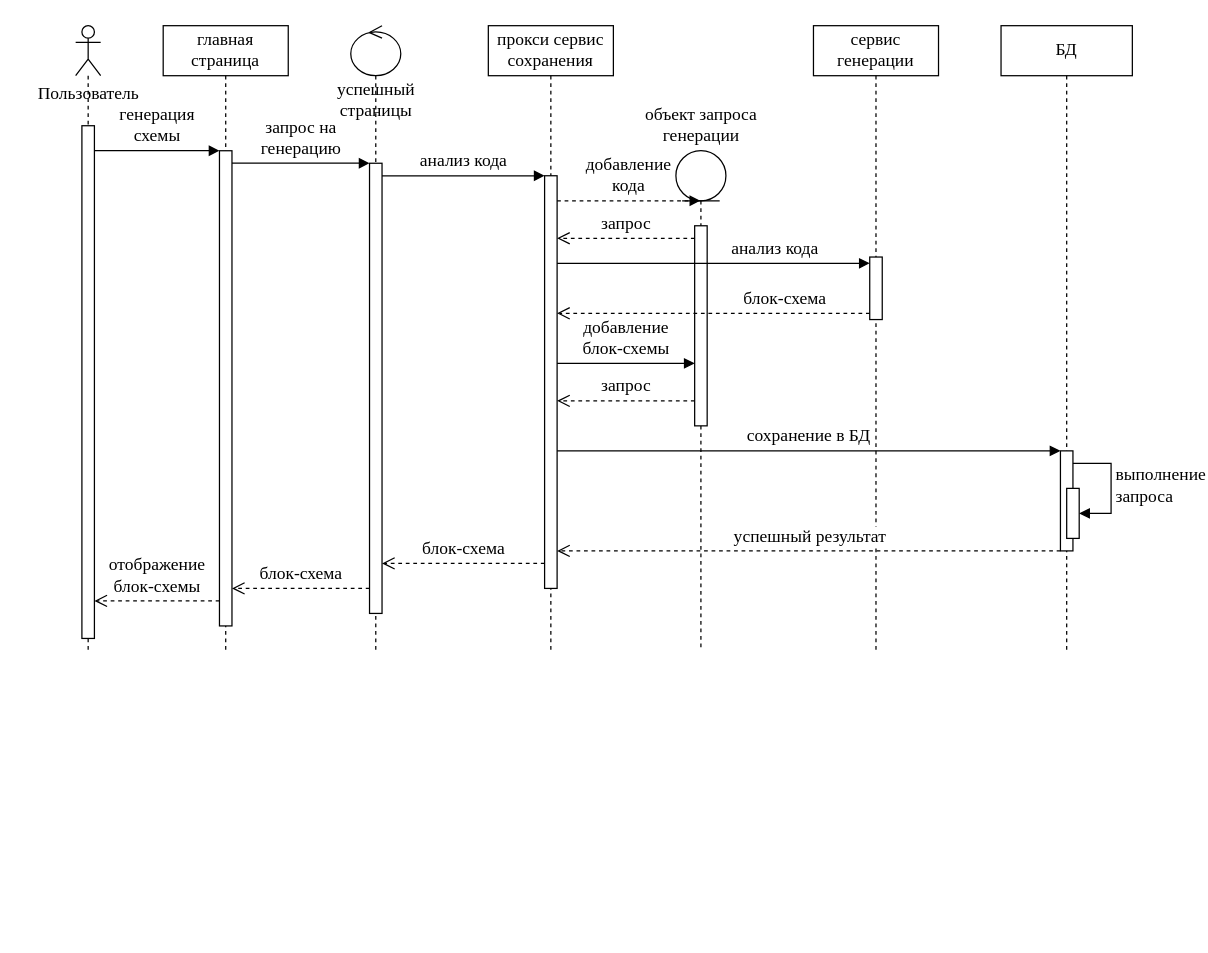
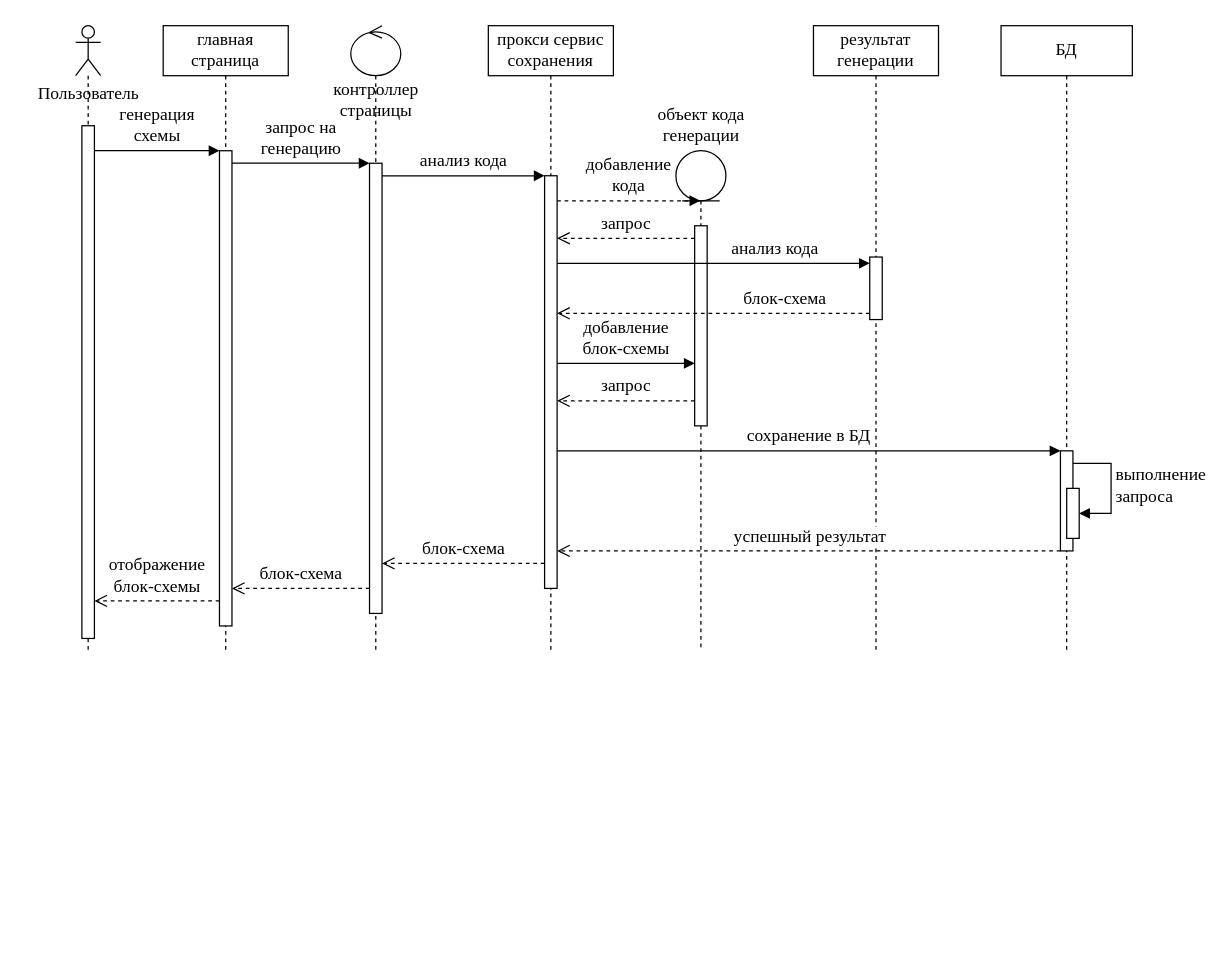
  <mxCell id="0" />
  <mxCell id="1" parent="0" />
  <mxCell id="2" value="" style="shape=umlLifeline;perimeter=lifelinePerimeter;whiteSpace=wrap;html=1;container=1;dropTarget=0;collapsible=0;recursiveResize=0;outlineConnect=0;portConstraint=eastwest;newEdgeStyle={&quot;edgeStyle&quot;:&quot;elbowEdgeStyle&quot;,&quot;elbow&quot;:&quot;vertical&quot;,&quot;curved&quot;:0,&quot;rounded&quot;:0};participant=umlActor;fontFamily=Times New Roman;fontSize=14;" vertex="1" parent="1"><mxGeometry x="60" y="20" width="20" height="500" as="geometry" /></mxCell>
  <mxCell id="3" value="" style="html=1;points=[];perimeter=orthogonalPerimeter;outlineConnect=0;targetShapes=umlLifeline;portConstraint=eastwest;newEdgeStyle={&quot;edgeStyle&quot;:&quot;elbowEdgeStyle&quot;,&quot;elbow&quot;:&quot;vertical&quot;,&quot;curved&quot;:0,&quot;rounded&quot;:0};fontFamily=Times New Roman;fontSize=14;" vertex="1" parent="2"><mxGeometry x="5" y="80" width="10" height="410" as="geometry" /></mxCell>
  <mxCell id="4" value="главная&lt;br style=&quot;font-size: 14px;&quot;&gt;страница" style="shape=umlLifeline;perimeter=lifelinePerimeter;whiteSpace=wrap;html=1;container=1;dropTarget=0;collapsible=0;recursiveResize=0;outlineConnect=0;portConstraint=eastwest;newEdgeStyle={&quot;edgeStyle&quot;:&quot;elbowEdgeStyle&quot;,&quot;elbow&quot;:&quot;vertical&quot;,&quot;curved&quot;:0,&quot;rounded&quot;:0};fontFamily=Times New Roman;fontSize=14;" vertex="1" parent="1"><mxGeometry x="130" y="20" width="100" height="500" as="geometry" /></mxCell>
  <mxCell id="5" value="" style="html=1;points=[];perimeter=orthogonalPerimeter;outlineConnect=0;targetShapes=umlLifeline;portConstraint=eastwest;newEdgeStyle={&quot;edgeStyle&quot;:&quot;elbowEdgeStyle&quot;,&quot;elbow&quot;:&quot;vertical&quot;,&quot;curved&quot;:0,&quot;rounded&quot;:0};fontFamily=Times New Roman;fontSize=14;" vertex="1" parent="4"><mxGeometry x="45" y="100" width="10" height="380" as="geometry" /></mxCell>
  <mxCell id="6" value="" style="shape=umlLifeline;perimeter=lifelinePerimeter;whiteSpace=wrap;html=1;container=1;dropTarget=0;collapsible=0;recursiveResize=0;outlineConnect=0;portConstraint=eastwest;newEdgeStyle={&quot;edgeStyle&quot;:&quot;elbowEdgeStyle&quot;,&quot;elbow&quot;:&quot;vertical&quot;,&quot;curved&quot;:0,&quot;rounded&quot;:0};participant=umlControl;fontFamily=Times New Roman;fontSize=14;" vertex="1" parent="1"><mxGeometry x="280" y="20" width="40" height="500" as="geometry" /></mxCell>
  <mxCell id="7" value="" style="html=1;points=[];perimeter=orthogonalPerimeter;outlineConnect=0;targetShapes=umlLifeline;portConstraint=eastwest;newEdgeStyle={&quot;edgeStyle&quot;:&quot;elbowEdgeStyle&quot;,&quot;elbow&quot;:&quot;vertical&quot;,&quot;curved&quot;:0,&quot;rounded&quot;:0};fontFamily=Times New Roman;fontSize=14;" vertex="1" parent="6"><mxGeometry x="15" y="110" width="10" height="360" as="geometry" /></mxCell>
  <mxCell id="8" value="" style="shape=umlLifeline;perimeter=lifelinePerimeter;whiteSpace=wrap;html=1;container=1;dropTarget=0;collapsible=0;recursiveResize=0;outlineConnect=0;portConstraint=eastwest;newEdgeStyle={&quot;edgeStyle&quot;:&quot;elbowEdgeStyle&quot;,&quot;elbow&quot;:&quot;vertical&quot;,&quot;curved&quot;:0,&quot;rounded&quot;:0};participant=umlEntity;fontFamily=Times New Roman;fontSize=14;" vertex="1" parent="1"><mxGeometry x="540" y="120" width="40" height="400" as="geometry" /></mxCell>
  <mxCell id="9" value="" style="html=1;points=[];perimeter=orthogonalPerimeter;outlineConnect=0;targetShapes=umlLifeline;portConstraint=eastwest;newEdgeStyle={&quot;edgeStyle&quot;:&quot;elbowEdgeStyle&quot;,&quot;elbow&quot;:&quot;vertical&quot;,&quot;curved&quot;:0,&quot;rounded&quot;:0};fontFamily=Times New Roman;fontSize=14;" vertex="1" parent="8"><mxGeometry x="15" y="60" width="10" height="160" as="geometry" /></mxCell>
  <mxCell id="10" value="прокси сервис&lt;br style=&quot;font-size: 14px;&quot;&gt;сохранения" style="shape=umlLifeline;perimeter=lifelinePerimeter;whiteSpace=wrap;html=1;container=1;dropTarget=0;collapsible=0;recursiveResize=0;outlineConnect=0;portConstraint=eastwest;newEdgeStyle={&quot;edgeStyle&quot;:&quot;elbowEdgeStyle&quot;,&quot;elbow&quot;:&quot;vertical&quot;,&quot;curved&quot;:0,&quot;rounded&quot;:0};fontFamily=Times New Roman;fontSize=14;" vertex="1" parent="1"><mxGeometry x="390" y="20" width="100" height="500" as="geometry" /></mxCell>
  <mxCell id="11" value="" style="html=1;points=[];perimeter=orthogonalPerimeter;outlineConnect=0;targetShapes=umlLifeline;portConstraint=eastwest;newEdgeStyle={&quot;edgeStyle&quot;:&quot;elbowEdgeStyle&quot;,&quot;elbow&quot;:&quot;vertical&quot;,&quot;curved&quot;:0,&quot;rounded&quot;:0};fontFamily=Times New Roman;fontSize=14;" vertex="1" parent="10"><mxGeometry x="45" y="120" width="10" height="330" as="geometry" /></mxCell>
  <mxCell id="12" value="БД" style="shape=umlLifeline;perimeter=lifelinePerimeter;whiteSpace=wrap;html=1;container=1;dropTarget=0;collapsible=0;recursiveResize=0;outlineConnect=0;portConstraint=eastwest;newEdgeStyle={&quot;edgeStyle&quot;:&quot;elbowEdgeStyle&quot;,&quot;elbow&quot;:&quot;vertical&quot;,&quot;curved&quot;:0,&quot;rounded&quot;:0};fontFamily=Times New Roman;fontSize=14;" vertex="1" parent="1"><mxGeometry x="800" y="20" width="105" height="500" as="geometry" /></mxCell>
  <mxCell id="13" value="" style="html=1;points=[];perimeter=orthogonalPerimeter;outlineConnect=0;targetShapes=umlLifeline;portConstraint=eastwest;newEdgeStyle={&quot;edgeStyle&quot;:&quot;elbowEdgeStyle&quot;,&quot;elbow&quot;:&quot;vertical&quot;,&quot;curved&quot;:0,&quot;rounded&quot;:0};fontFamily=Times New Roman;fontSize=14;" vertex="1" parent="12"><mxGeometry x="47.5" y="340" width="10" height="80" as="geometry" /></mxCell>
  <mxCell id="14" value="" style="html=1;points=[];perimeter=orthogonalPerimeter;outlineConnect=0;targetShapes=umlLifeline;portConstraint=eastwest;newEdgeStyle={&quot;edgeStyle&quot;:&quot;elbowEdgeStyle&quot;,&quot;elbow&quot;:&quot;vertical&quot;,&quot;curved&quot;:0,&quot;rounded&quot;:0};fontFamily=Times New Roman;fontSize=14;" vertex="1" parent="12"><mxGeometry x="52.5" y="370" width="10" height="40" as="geometry" /></mxCell>
  <mxCell id="15" value="выполнение&lt;br style=&quot;font-size: 14px;&quot;&gt;запроса" style="html=1;align=left;spacingLeft=2;endArrow=block;rounded=0;edgeStyle=orthogonalEdgeStyle;curved=0;rounded=0;fontFamily=Times New Roman;fontSize=14;" edge="1" target="14" parent="12" source="13"><mxGeometry relative="1" as="geometry"><mxPoint x="50" y="490" as="sourcePoint" /><Array as="points"><mxPoint x="88" y="350" /><mxPoint x="88" y="390" /></Array></mxGeometry></mxCell>
- <mxCell id="16" value="сервис генерации" style="shape=umlLifeline;perimeter=lifelinePerimeter;whiteSpace=wrap;html=1;container=1;dropTarget=0;collapsible=0;recursiveResize=0;outlineConnect=0;portConstraint=eastwest;newEdgeStyle={&quot;edgeStyle&quot;:&quot;elbowEdgeStyle&quot;,&quot;elbow&quot;:&quot;vertical&quot;,&quot;curved&quot;:0,&quot;rounded&quot;:0};fontFamily=Times New Roman;fontSize=14;" vertex="1" parent="1"><mxGeometry x="650" y="20" width="100" height="500" as="geometry" /></mxCell>
+ <mxCell id="16" value="результат генерации" style="shape=umlLifeline;perimeter=lifelinePerimeter;whiteSpace=wrap;html=1;container=1;dropTarget=0;collapsible=0;recursiveResize=0;outlineConnect=0;portConstraint=eastwest;newEdgeStyle={&quot;edgeStyle&quot;:&quot;elbowEdgeStyle&quot;,&quot;elbow&quot;:&quot;vertical&quot;,&quot;curved&quot;:0,&quot;rounded&quot;:0};fontFamily=Times New Roman;fontSize=14;" vertex="1" parent="1"><mxGeometry x="650" y="20" width="100" height="500" as="geometry" /></mxCell>
  <mxCell id="17" value="" style="html=1;points=[];perimeter=orthogonalPerimeter;outlineConnect=0;targetShapes=umlLifeline;portConstraint=eastwest;newEdgeStyle={&quot;edgeStyle&quot;:&quot;elbowEdgeStyle&quot;,&quot;elbow&quot;:&quot;vertical&quot;,&quot;curved&quot;:0,&quot;rounded&quot;:0};fontFamily=Times New Roman;fontSize=14;" vertex="1" parent="16"><mxGeometry x="45" y="185" width="10" height="50" as="geometry" /></mxCell>
  <mxCell id="18" value="генерация &lt;br style=&quot;font-size: 14px;&quot;&gt;схемы" style="html=1;verticalAlign=bottom;endArrow=block;edgeStyle=elbowEdgeStyle;elbow=vertical;curved=0;rounded=0;fontFamily=Times New Roman;fontSize=14;" edge="1" parent="1" source="3" target="5"><mxGeometry width="80" relative="1" as="geometry"><mxPoint x="80" y="90" as="sourcePoint" /><mxPoint x="150" y="90" as="targetPoint" /><Array as="points"><mxPoint x="150" y="120" /><mxPoint x="110" y="100" /><mxPoint x="160" y="90" /></Array></mxGeometry></mxCell>
  <mxCell id="19" value="запрос на&lt;br style=&quot;font-size: 14px;&quot;&gt;генерацию" style="html=1;verticalAlign=bottom;endArrow=block;edgeStyle=elbowEdgeStyle;elbow=vertical;curved=0;rounded=0;fontFamily=Times New Roman;fontSize=14;" edge="1" parent="1" source="5" target="7"><mxGeometry width="80" relative="1" as="geometry"><mxPoint x="180" y="150" as="sourcePoint" /><mxPoint x="280" y="150" as="targetPoint" /><Array as="points"><mxPoint x="270" y="130" /><mxPoint x="220" y="150" /><mxPoint x="210" y="220" /><mxPoint x="270" y="250" /><mxPoint x="220" y="220" /><mxPoint x="270" y="260" /><mxPoint x="230" y="170" /><mxPoint x="230" y="150" /></Array></mxGeometry></mxCell>
  <mxCell id="20" value="Пользователь" style="text;html=1;align=center;verticalAlign=middle;resizable=0;points=[];autosize=1;strokeColor=none;fillColor=none;fontFamily=Times New Roman;fontSize=14;" vertex="1" parent="1"><mxGeometry x="20" y="60" width="100" height="30" as="geometry" /></mxCell>
- <mxCell id="21" value="успешный&lt;br style=&quot;font-size: 14px;&quot;&gt;страницы" style="text;html=1;align=center;verticalAlign=middle;resizable=0;points=[];autosize=1;strokeColor=none;fillColor=none;fontFamily=Times New Roman;fontSize=14;" vertex="1" parent="1"><mxGeometry x="255" y="55" width="90" height="50" as="geometry" /></mxCell>
+ <mxCell id="21" value="контроллер&lt;br style=&quot;font-size: 14px;&quot;&gt;страницы" style="text;html=1;align=center;verticalAlign=middle;resizable=0;points=[];autosize=1;strokeColor=none;fillColor=none;fontFamily=Times New Roman;fontSize=14;" vertex="1" parent="1"><mxGeometry x="255" y="55" width="90" height="50" as="geometry" /></mxCell>
  <mxCell id="22" value="анализ кода" style="html=1;verticalAlign=bottom;endArrow=block;edgeStyle=elbowEdgeStyle;elbow=vertical;curved=0;rounded=0;fontFamily=Times New Roman;fontSize=14;" edge="1" parent="1" source="7" target="11"><mxGeometry width="80" relative="1" as="geometry"><mxPoint x="320" y="230" as="sourcePoint" /><mxPoint x="400" y="230" as="targetPoint" /><Array as="points"><mxPoint x="320" y="140" /><mxPoint x="380" y="170" /><mxPoint x="400" y="240" /></Array></mxGeometry></mxCell>
  <mxCell id="23" value="добавление&lt;br style=&quot;font-size: 14px;&quot;&gt;кода" style="html=1;verticalAlign=bottom;endArrow=block;edgeStyle=elbowEdgeStyle;elbow=vertical;curved=0;rounded=0;dashed=1;fontFamily=Times New Roman;fontSize=14;" edge="1" parent="1" source="11" target="8"><mxGeometry width="80" relative="1" as="geometry"><mxPoint x="470" y="230" as="sourcePoint" /><mxPoint x="550" y="230" as="targetPoint" /><Array as="points"><mxPoint x="470" y="160" /><mxPoint x="500" y="210" /></Array></mxGeometry></mxCell>
- <mxCell id="24" value="объект запроса&lt;br style=&quot;font-size: 14px;&quot;&gt;генерации" style="text;html=1;align=center;verticalAlign=middle;resizable=0;points=[];autosize=1;strokeColor=none;fillColor=none;fontFamily=Times New Roman;fontSize=14;" vertex="1" parent="1"><mxGeometry x="505" y="75" width="110" height="50" as="geometry" /></mxCell>
+ <mxCell id="24" value="объект кода&lt;br style=&quot;font-size: 14px;&quot;&gt;генерации" style="text;html=1;align=center;verticalAlign=middle;resizable=0;points=[];autosize=1;strokeColor=none;fillColor=none;fontFamily=Times New Roman;fontSize=14;" vertex="1" parent="1"><mxGeometry x="505" y="75" width="110" height="50" as="geometry" /></mxCell>
  <mxCell id="25" value="запрос" style="html=1;verticalAlign=bottom;endArrow=open;dashed=1;endSize=8;edgeStyle=elbowEdgeStyle;elbow=vertical;curved=0;rounded=0;fontFamily=Times New Roman;fontSize=14;" edge="1" parent="1" source="9" target="11"><mxGeometry relative="1" as="geometry"><mxPoint x="550" y="290" as="sourcePoint" /><mxPoint x="470" y="290" as="targetPoint" /><Array as="points"><mxPoint x="540" y="190" /><mxPoint x="540" y="240" /><mxPoint x="520" y="270" /></Array></mxGeometry></mxCell>
  <mxCell id="26" value="анализ кода" style="html=1;verticalAlign=bottom;endArrow=block;edgeStyle=elbowEdgeStyle;elbow=vertical;curved=0;rounded=0;fontFamily=Times New Roman;fontSize=14;" edge="1" parent="1" source="11" target="17"><mxGeometry x="0.388" width="80" relative="1" as="geometry"><mxPoint x="510" y="350" as="sourcePoint" /><mxPoint x="590" y="350" as="targetPoint" /><Array as="points"><mxPoint x="510" y="210" /><mxPoint x="540" y="300" /><mxPoint x="620" y="340" /></Array><mxPoint as="offset" /></mxGeometry></mxCell>
  <mxCell id="27" value="блок-схема" style="html=1;verticalAlign=bottom;endArrow=open;dashed=1;endSize=8;edgeStyle=elbowEdgeStyle;elbow=vertical;curved=0;rounded=0;fontFamily=Times New Roman;fontSize=14;" edge="1" parent="1" source="17" target="11"><mxGeometry x="-0.454" relative="1" as="geometry"><mxPoint x="610" y="420" as="sourcePoint" /><mxPoint x="530" y="420" as="targetPoint" /><Array as="points"><mxPoint x="600" y="250" /><mxPoint x="600" y="350" /><mxPoint x="600" y="380" /><mxPoint x="600" y="420" /></Array><mxPoint as="offset" /></mxGeometry></mxCell>
  <mxCell id="28" value="добавление&lt;br style=&quot;font-size: 14px;&quot;&gt;блок-схемы" style="html=1;verticalAlign=bottom;endArrow=block;edgeStyle=elbowEdgeStyle;elbow=vertical;curved=0;rounded=0;fontFamily=Times New Roman;fontSize=14;" edge="1" parent="1" source="11" target="9"><mxGeometry width="80" relative="1" as="geometry"><mxPoint x="450" y="480" as="sourcePoint" /><mxPoint x="530" y="480" as="targetPoint" /><Array as="points"><mxPoint x="530" y="290" /><mxPoint x="530" y="390" /></Array><mxPoint as="offset" /></mxGeometry></mxCell>
  <mxCell id="29" value="запрос" style="html=1;verticalAlign=bottom;endArrow=open;dashed=1;endSize=8;edgeStyle=elbowEdgeStyle;elbow=vertical;curved=0;rounded=0;fontFamily=Times New Roman;fontSize=14;" edge="1" parent="1" source="9" target="11"><mxGeometry relative="1" as="geometry"><mxPoint x="550" y="450" as="sourcePoint" /><mxPoint x="470" y="450" as="targetPoint" /><Array as="points"><mxPoint x="480" y="320" /><mxPoint x="510" y="450" /></Array></mxGeometry></mxCell>
  <mxCell id="30" value="сохранение в БД" style="html=1;verticalAlign=bottom;endArrow=block;edgeStyle=elbowEdgeStyle;elbow=vertical;curved=0;rounded=0;fontFamily=Times New Roman;fontSize=14;" edge="1" parent="1" source="11" target="13"><mxGeometry width="80" relative="1" as="geometry"><mxPoint x="470" y="510" as="sourcePoint" /><mxPoint x="550" y="510" as="targetPoint" /><Array as="points"><mxPoint x="630" y="360" /><mxPoint x="710" y="500" /></Array></mxGeometry></mxCell>
  <mxCell id="31" value="успешный результат" style="html=1;verticalAlign=bottom;endArrow=open;dashed=1;endSize=8;edgeStyle=elbowEdgeStyle;elbow=vertical;curved=0;rounded=0;fontFamily=Times New Roman;fontSize=14;" edge="1" parent="1" source="13" target="11"><mxGeometry relative="1" as="geometry"><mxPoint x="710" y="590" as="sourcePoint" /><mxPoint x="630" y="590" as="targetPoint" /><Array as="points"><mxPoint x="760" y="440" /><mxPoint x="700" y="580" /></Array></mxGeometry></mxCell>
  <mxCell id="32" value="блок-схема" style="html=1;verticalAlign=bottom;endArrow=open;dashed=1;endSize=8;edgeStyle=elbowEdgeStyle;elbow=vertical;curved=0;rounded=0;fontFamily=Times New Roman;fontSize=14;" edge="1" parent="1" source="11" target="7"><mxGeometry relative="1" as="geometry"><mxPoint x="420" y="610" as="sourcePoint" /><mxPoint x="340" y="610" as="targetPoint" /><Array as="points"><mxPoint x="410" y="450" /><mxPoint x="330" y="620" /></Array></mxGeometry></mxCell>
  <mxCell id="33" value="блок-схема" style="html=1;verticalAlign=bottom;endArrow=open;dashed=1;endSize=8;edgeStyle=elbowEdgeStyle;elbow=vertical;curved=0;rounded=0;fontFamily=Times New Roman;fontSize=14;" edge="1" parent="1" source="7" target="5"><mxGeometry relative="1" as="geometry"><mxPoint x="280" y="680" as="sourcePoint" /><mxPoint x="150" y="680" as="targetPoint" /><Array as="points"><mxPoint x="280" y="470" /><mxPoint x="260" y="630" /><mxPoint x="175" y="680" /></Array></mxGeometry></mxCell>
  <mxCell id="34" value="отображение&lt;br style=&quot;font-size: 14px;&quot;&gt;блок-схемы" style="html=1;verticalAlign=bottom;endArrow=open;dashed=1;endSize=8;edgeStyle=elbowEdgeStyle;elbow=vertical;curved=0;rounded=0;fontFamily=Times New Roman;fontSize=14;" edge="1" parent="1" source="5" target="3"><mxGeometry relative="1" as="geometry"><mxPoint x="160" y="690" as="sourcePoint" /><mxPoint x="50" y="690" as="targetPoint" /><Array as="points"><mxPoint x="130" y="480" /><mxPoint x="40" y="740" /></Array></mxGeometry></mxCell>
